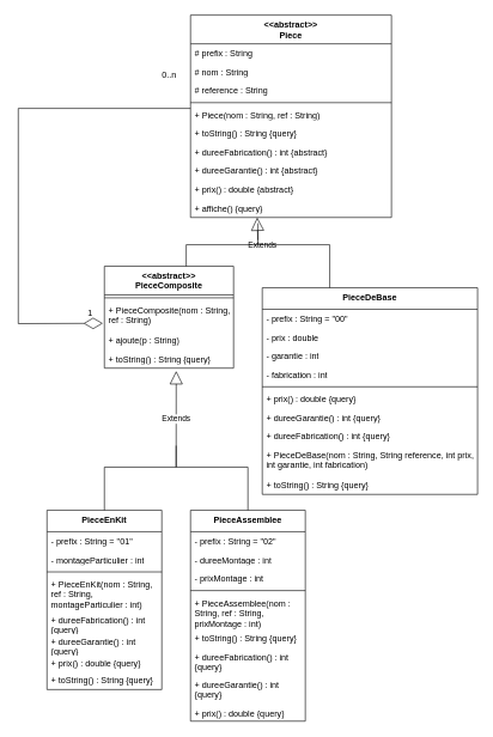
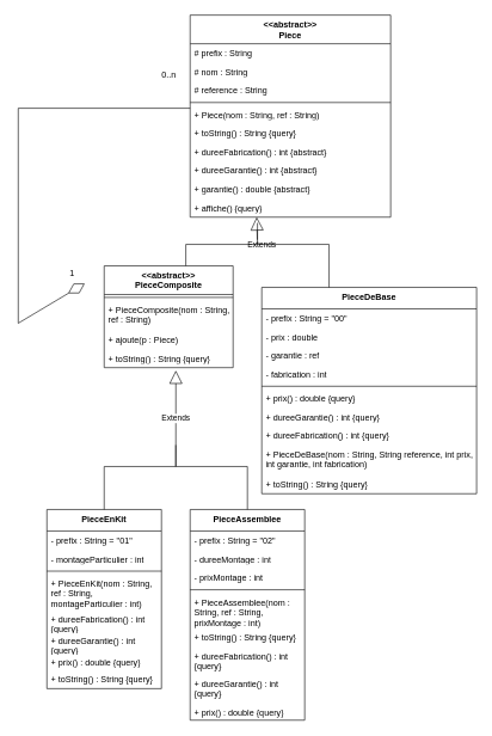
  <mxCell id="0" />
  <mxCell id="1" parent="0" />
  <mxCell id="2" value="PieceDeBase" style="swimlane;fontStyle=1;align=center;verticalAlign=top;childLayout=stackLayout;horizontal=1;startSize=30;horizontalStack=0;resizeParent=1;resizeParentMax=0;resizeLast=0;collapsible=1;marginBottom=0;whiteSpace=wrap;html=1;" vertex="1" parent="1"><mxGeometry x="360" y="400" width="300" height="288" as="geometry" /></mxCell>
  <mxCell id="3" value="- prefix : String = &quot;00&quot;" style="text;strokeColor=none;fillColor=none;align=left;verticalAlign=top;spacingLeft=4;spacingRight=4;overflow=hidden;rotatable=0;points=[[0,0.5],[1,0.5]];portConstraint=eastwest;whiteSpace=wrap;html=1;" vertex="1" parent="2"><mxGeometry y="30" width="300" height="26" as="geometry" /></mxCell>
  <mxCell id="4" value="- prix : double" style="text;strokeColor=none;fillColor=none;align=left;verticalAlign=top;spacingLeft=4;spacingRight=4;overflow=hidden;rotatable=0;points=[[0,0.5],[1,0.5]];portConstraint=eastwest;whiteSpace=wrap;html=1;" vertex="1" parent="2"><mxGeometry y="56" width="300" height="26" as="geometry" /></mxCell>
- <mxCell id="5" value="- garantie : int" style="text;strokeColor=none;fillColor=none;align=left;verticalAlign=top;spacingLeft=4;spacingRight=4;overflow=hidden;rotatable=0;points=[[0,0.5],[1,0.5]];portConstraint=eastwest;whiteSpace=wrap;html=1;" vertex="1" parent="2"><mxGeometry y="82" width="300" height="26" as="geometry" /></mxCell>
+ <mxCell id="5" value="- garantie : ref" style="text;strokeColor=none;fillColor=none;align=left;verticalAlign=top;spacingLeft=4;spacingRight=4;overflow=hidden;rotatable=0;points=[[0,0.5],[1,0.5]];portConstraint=eastwest;whiteSpace=wrap;html=1;" vertex="1" parent="2"><mxGeometry y="82" width="300" height="26" as="geometry" /></mxCell>
  <mxCell id="6" value="- fabrication : int" style="text;strokeColor=none;fillColor=none;align=left;verticalAlign=top;spacingLeft=4;spacingRight=4;overflow=hidden;rotatable=0;points=[[0,0.5],[1,0.5]];portConstraint=eastwest;whiteSpace=wrap;html=1;" vertex="1" parent="2"><mxGeometry y="108" width="300" height="26" as="geometry" /></mxCell>
  <mxCell id="7" value="" style="line;strokeWidth=1;fillColor=none;align=left;verticalAlign=middle;spacingTop=-1;spacingLeft=3;spacingRight=3;rotatable=0;labelPosition=right;points=[];portConstraint=eastwest;strokeColor=inherit;" vertex="1" parent="2"><mxGeometry y="134" width="300" height="8" as="geometry" /></mxCell>
  <mxCell id="8" value="+ prix() : double {query}" style="text;strokeColor=none;fillColor=none;align=left;verticalAlign=top;spacingLeft=4;spacingRight=4;overflow=hidden;rotatable=0;points=[[0,0.5],[1,0.5]];portConstraint=eastwest;whiteSpace=wrap;html=1;" vertex="1" parent="2"><mxGeometry y="142" width="300" height="26" as="geometry" /></mxCell>
  <mxCell id="9" value="+ dureeGarantie() : int {query}" style="text;strokeColor=none;fillColor=none;align=left;verticalAlign=top;spacingLeft=4;spacingRight=4;overflow=hidden;rotatable=0;points=[[0,0.5],[1,0.5]];portConstraint=eastwest;whiteSpace=wrap;html=1;" vertex="1" parent="2"><mxGeometry y="168" width="300" height="26" as="geometry" /></mxCell>
  <mxCell id="10" value="+ dureeFabrication() : int {query}" style="text;strokeColor=none;fillColor=none;align=left;verticalAlign=top;spacingLeft=4;spacingRight=4;overflow=hidden;rotatable=0;points=[[0,0.5],[1,0.5]];portConstraint=eastwest;whiteSpace=wrap;html=1;" vertex="1" parent="2"><mxGeometry y="194" width="300" height="26" as="geometry" /></mxCell>
  <mxCell id="11" value="+ PieceDeBase(nom : String, String reference, int prix, int garantie, int fabrication) " style="text;strokeColor=none;fillColor=none;align=left;verticalAlign=top;spacingLeft=4;spacingRight=4;overflow=hidden;rotatable=0;points=[[0,0.5],[1,0.5]];portConstraint=eastwest;whiteSpace=wrap;html=1;" vertex="1" parent="2"><mxGeometry y="220" width="300" height="42" as="geometry" /></mxCell>
  <mxCell id="12" value="+ toString() : String {query}" style="text;strokeColor=none;fillColor=none;align=left;verticalAlign=top;spacingLeft=4;spacingRight=4;overflow=hidden;rotatable=0;points=[[0,0.5],[1,0.5]];portConstraint=eastwest;whiteSpace=wrap;html=1;" vertex="1" parent="2"><mxGeometry y="262" width="300" height="26" as="geometry" /></mxCell>
  <mxCell id="13" value="&amp;lt;&amp;lt;abstract&amp;gt;&amp;gt;&lt;br&gt;PieceComposite" style="swimlane;fontStyle=1;align=center;verticalAlign=top;childLayout=stackLayout;horizontal=1;startSize=40;horizontalStack=0;resizeParent=1;resizeParentMax=0;resizeLast=0;collapsible=1;marginBottom=0;whiteSpace=wrap;html=1;" vertex="1" parent="1"><mxGeometry x="140" y="370" width="180" height="142" as="geometry" /></mxCell>
  <mxCell id="14" value="" style="line;strokeWidth=1;fillColor=none;align=left;verticalAlign=middle;spacingTop=-1;spacingLeft=3;spacingRight=3;rotatable=0;labelPosition=right;points=[];portConstraint=eastwest;strokeColor=inherit;" vertex="1" parent="13"><mxGeometry y="40" width="180" height="8" as="geometry" /></mxCell>
  <mxCell id="15" value="+ PieceComposite(nom : String, ref : String) " style="text;strokeColor=none;fillColor=none;align=left;verticalAlign=top;spacingLeft=4;spacingRight=4;overflow=hidden;rotatable=0;points=[[0,0.5],[1,0.5]];portConstraint=eastwest;whiteSpace=wrap;html=1;" vertex="1" parent="13"><mxGeometry y="48" width="180" height="42" as="geometry" /></mxCell>
- <mxCell id="16" value="+ ajoute(p : String)" style="text;strokeColor=none;fillColor=none;align=left;verticalAlign=top;spacingLeft=4;spacingRight=4;overflow=hidden;rotatable=0;points=[[0,0.5],[1,0.5]];portConstraint=eastwest;whiteSpace=wrap;html=1;" vertex="1" parent="13"><mxGeometry y="90" width="180" height="26" as="geometry" /></mxCell>
+ <mxCell id="16" value="+ ajoute(p : Piece)" style="text;strokeColor=none;fillColor=none;align=left;verticalAlign=top;spacingLeft=4;spacingRight=4;overflow=hidden;rotatable=0;points=[[0,0.5],[1,0.5]];portConstraint=eastwest;whiteSpace=wrap;html=1;" vertex="1" parent="13"><mxGeometry y="90" width="180" height="26" as="geometry" /></mxCell>
  <mxCell id="17" value="+ toString() : String {query}" style="text;strokeColor=none;fillColor=none;align=left;verticalAlign=top;spacingLeft=4;spacingRight=4;overflow=hidden;rotatable=0;points=[[0,0.5],[1,0.5]];portConstraint=eastwest;whiteSpace=wrap;html=1;" vertex="1" parent="13"><mxGeometry y="116" width="180" height="26" as="geometry" /></mxCell>
  <mxCell id="18" value="" style="endArrow=diamondThin;endFill=0;endSize=24;html=1;rounded=0;entryX=1.095;entryY=0.986;entryDx=0;entryDy=0;exitX=0;exitY=0.154;exitDx=0;exitDy=0;exitPerimeter=0;entryPerimeter=0;" edge="1" parent="1" source="44" target="19"><mxGeometry width="160" relative="1" as="geometry"><mxPoint x="280" y="610" as="sourcePoint" /><mxPoint x="250" y="630" as="targetPoint" /><Array as="points"><mxPoint x="20" y="150" /><mxPoint x="20" y="450" /></Array></mxGeometry></mxCell>
- <mxCell id="19" value="1" style="text;html=1;align=center;verticalAlign=middle;resizable=0;points=[];autosize=1;strokeColor=none;fillColor=none;" vertex="1" parent="1"><mxGeometry x="105" y="420" width="30" height="30" as="geometry" /></mxCell>
+ <mxCell id="19" value="1" style="text;html=1;align=center;verticalAlign=middle;resizable=0;points=[];autosize=1;strokeColor=none;fillColor=none;" vertex="1" parent="1"><mxGeometry x="80" y="365" width="30" height="30" as="geometry" /></mxCell>
  <mxCell id="20" value="PieceEnKit" style="swimlane;fontStyle=1;align=center;verticalAlign=top;childLayout=stackLayout;horizontal=1;startSize=30;horizontalStack=0;resizeParent=1;resizeParentMax=0;resizeLast=0;collapsible=1;marginBottom=0;whiteSpace=wrap;html=1;" vertex="1" parent="1"><mxGeometry x="60" y="710" width="160" height="250" as="geometry" /></mxCell>
  <mxCell id="21" value="- prefix : String = &quot;01&quot;" style="text;strokeColor=none;fillColor=none;align=left;verticalAlign=top;spacingLeft=4;spacingRight=4;overflow=hidden;rotatable=0;points=[[0,0.5],[1,0.5]];portConstraint=eastwest;whiteSpace=wrap;html=1;" vertex="1" parent="20"><mxGeometry y="30" width="160" height="26" as="geometry" /></mxCell>
  <mxCell id="22" value="- montageParticulier : int" style="text;strokeColor=none;fillColor=none;align=left;verticalAlign=top;spacingLeft=4;spacingRight=4;overflow=hidden;rotatable=0;points=[[0,0.5],[1,0.5]];portConstraint=eastwest;whiteSpace=wrap;html=1;" vertex="1" parent="20"><mxGeometry y="56" width="160" height="26" as="geometry" /></mxCell>
  <mxCell id="23" value="" style="line;strokeWidth=1;fillColor=none;align=left;verticalAlign=middle;spacingTop=-1;spacingLeft=3;spacingRight=3;rotatable=0;labelPosition=right;points=[];portConstraint=eastwest;strokeColor=inherit;" vertex="1" parent="20"><mxGeometry y="82" width="160" height="8" as="geometry" /></mxCell>
  <mxCell id="24" value="+&amp;nbsp;PieceEnKit(nom : String, ref : String, montageParticulier : int) " style="text;strokeColor=none;fillColor=none;align=left;verticalAlign=top;spacingLeft=4;spacingRight=4;overflow=hidden;rotatable=0;points=[[0,0.5],[1,0.5]];portConstraint=eastwest;whiteSpace=wrap;html=1;" vertex="1" parent="20"><mxGeometry y="90" width="160" height="50" as="geometry" /></mxCell>
  <mxCell id="25" value="+ dureeFabrication() : int {query}" style="text;strokeColor=none;fillColor=none;align=left;verticalAlign=top;spacingLeft=4;spacingRight=4;overflow=hidden;rotatable=0;points=[[0,0.5],[1,0.5]];portConstraint=eastwest;whiteSpace=wrap;html=1;" vertex="1" parent="20"><mxGeometry y="140" width="160" height="30" as="geometry" /></mxCell>
  <mxCell id="26" value="+ dureeGarantie() : int {query}" style="text;strokeColor=none;fillColor=none;align=left;verticalAlign=top;spacingLeft=4;spacingRight=4;overflow=hidden;rotatable=0;points=[[0,0.5],[1,0.5]];portConstraint=eastwest;whiteSpace=wrap;html=1;" vertex="1" parent="20"><mxGeometry y="170" width="160" height="30" as="geometry" /></mxCell>
  <mxCell id="27" value="+ prix() : double {query}" style="text;strokeColor=none;fillColor=none;align=left;verticalAlign=top;spacingLeft=4;spacingRight=4;overflow=hidden;rotatable=0;points=[[0,0.5],[1,0.5]];portConstraint=eastwest;whiteSpace=wrap;html=1;" vertex="1" parent="20"><mxGeometry y="200" width="160" height="24" as="geometry" /></mxCell>
  <mxCell id="28" value="+ toString() : String {query}" style="text;strokeColor=none;fillColor=none;align=left;verticalAlign=top;spacingLeft=4;spacingRight=4;overflow=hidden;rotatable=0;points=[[0,0.5],[1,0.5]];portConstraint=eastwest;whiteSpace=wrap;html=1;" vertex="1" parent="20"><mxGeometry y="224" width="160" height="26" as="geometry" /></mxCell>
  <mxCell id="29" value="PieceAssemblee" style="swimlane;fontStyle=1;align=center;verticalAlign=top;childLayout=stackLayout;horizontal=1;startSize=30;horizontalStack=0;resizeParent=1;resizeParentMax=0;resizeLast=0;collapsible=1;marginBottom=0;whiteSpace=wrap;html=1;" vertex="1" parent="1"><mxGeometry x="260" y="710" width="160" height="294" as="geometry" /></mxCell>
  <mxCell id="30" value="- prefix : String = &quot;02&quot;" style="text;strokeColor=none;fillColor=none;align=left;verticalAlign=top;spacingLeft=4;spacingRight=4;overflow=hidden;rotatable=0;points=[[0,0.5],[1,0.5]];portConstraint=eastwest;whiteSpace=wrap;html=1;" vertex="1" parent="29"><mxGeometry y="30" width="160" height="26" as="geometry" /></mxCell>
  <mxCell id="31" value="- dureeMontage : int" style="text;strokeColor=none;fillColor=none;align=left;verticalAlign=top;spacingLeft=4;spacingRight=4;overflow=hidden;rotatable=0;points=[[0,0.5],[1,0.5]];portConstraint=eastwest;whiteSpace=wrap;html=1;" vertex="1" parent="29"><mxGeometry y="56" width="160" height="26" as="geometry" /></mxCell>
  <mxCell id="32" value="- prixMontage : int" style="text;strokeColor=none;fillColor=none;align=left;verticalAlign=top;spacingLeft=4;spacingRight=4;overflow=hidden;rotatable=0;points=[[0,0.5],[1,0.5]];portConstraint=eastwest;whiteSpace=wrap;html=1;" vertex="1" parent="29"><mxGeometry y="82" width="160" height="26" as="geometry" /></mxCell>
  <mxCell id="33" value="" style="line;strokeWidth=1;fillColor=none;align=left;verticalAlign=middle;spacingTop=-1;spacingLeft=3;spacingRight=3;rotatable=0;labelPosition=right;points=[];portConstraint=eastwest;strokeColor=inherit;" vertex="1" parent="29"><mxGeometry y="108" width="160" height="8" as="geometry" /></mxCell>
  <mxCell id="34" value="+&amp;nbsp;PieceAssemblee(nom : String, ref : String, prixMontage : int) " style="text;strokeColor=none;fillColor=none;align=left;verticalAlign=top;spacingLeft=4;spacingRight=4;overflow=hidden;rotatable=0;points=[[0,0.5],[1,0.5]];portConstraint=eastwest;whiteSpace=wrap;html=1;" vertex="1" parent="29"><mxGeometry y="116" width="160" height="50" as="geometry" /></mxCell>
  <mxCell id="35" value="+ toString() : String {query}" style="text;strokeColor=none;fillColor=none;align=left;verticalAlign=top;spacingLeft=4;spacingRight=4;overflow=hidden;rotatable=0;points=[[0,0.5],[1,0.5]];portConstraint=eastwest;whiteSpace=wrap;html=1;" vertex="1" parent="29"><mxGeometry y="166" width="160" height="26" as="geometry" /></mxCell>
  <mxCell id="36" value="+ dureeFabrication() : int {query}" style="text;strokeColor=none;fillColor=none;align=left;verticalAlign=top;spacingLeft=4;spacingRight=4;overflow=hidden;rotatable=0;points=[[0,0.5],[1,0.5]];portConstraint=eastwest;whiteSpace=wrap;html=1;" vertex="1" parent="29"><mxGeometry y="192" width="160" height="38" as="geometry" /></mxCell>
  <mxCell id="37" value="+ dureeGarantie() : int {query}" style="text;strokeColor=none;fillColor=none;align=left;verticalAlign=top;spacingLeft=4;spacingRight=4;overflow=hidden;rotatable=0;points=[[0,0.5],[1,0.5]];portConstraint=eastwest;whiteSpace=wrap;html=1;" vertex="1" parent="29"><mxGeometry y="230" width="160" height="40" as="geometry" /></mxCell>
  <mxCell id="38" value="+ prix() : double {query}" style="text;strokeColor=none;fillColor=none;align=left;verticalAlign=top;spacingLeft=4;spacingRight=4;overflow=hidden;rotatable=0;points=[[0,0.5],[1,0.5]];portConstraint=eastwest;whiteSpace=wrap;html=1;" vertex="1" parent="29"><mxGeometry y="270" width="160" height="24" as="geometry" /></mxCell>
  <mxCell id="39" value="&amp;lt;&amp;lt;abstract&amp;gt;&amp;gt;&lt;br&gt;Piece" style="swimlane;fontStyle=1;align=center;verticalAlign=top;childLayout=stackLayout;horizontal=1;startSize=40;horizontalStack=0;resizeParent=1;resizeParentMax=0;resizeLast=0;collapsible=1;marginBottom=0;whiteSpace=wrap;html=1;" vertex="1" parent="1"><mxGeometry x="260" y="20" width="280" height="282" as="geometry" /></mxCell>
  <mxCell id="40" value="# prefix : String" style="text;strokeColor=none;fillColor=none;align=left;verticalAlign=top;spacingLeft=4;spacingRight=4;overflow=hidden;rotatable=0;points=[[0,0.5],[1,0.5]];portConstraint=eastwest;whiteSpace=wrap;html=1;" vertex="1" parent="39"><mxGeometry y="40" width="280" height="26" as="geometry" /></mxCell>
  <mxCell id="41" value="# nom : String" style="text;strokeColor=none;fillColor=none;align=left;verticalAlign=top;spacingLeft=4;spacingRight=4;overflow=hidden;rotatable=0;points=[[0,0.5],[1,0.5]];portConstraint=eastwest;whiteSpace=wrap;html=1;" vertex="1" parent="39"><mxGeometry y="66" width="280" height="26" as="geometry" /></mxCell>
  <mxCell id="42" value="# reference : String" style="text;strokeColor=none;fillColor=none;align=left;verticalAlign=top;spacingLeft=4;spacingRight=4;overflow=hidden;rotatable=0;points=[[0,0.5],[1,0.5]];portConstraint=eastwest;whiteSpace=wrap;html=1;" vertex="1" parent="39"><mxGeometry y="92" width="280" height="26" as="geometry" /></mxCell>
  <mxCell id="43" value="" style="line;strokeWidth=1;fillColor=none;align=left;verticalAlign=middle;spacingTop=-1;spacingLeft=3;spacingRight=3;rotatable=0;labelPosition=right;points=[];portConstraint=eastwest;strokeColor=inherit;" vertex="1" parent="39"><mxGeometry y="118" width="280" height="8" as="geometry" /></mxCell>
  <mxCell id="44" value="+ Piece(nom : String, ref : String) " style="text;strokeColor=none;fillColor=none;align=left;verticalAlign=top;spacingLeft=4;spacingRight=4;overflow=hidden;rotatable=0;points=[[0,0.5],[1,0.5]];portConstraint=eastwest;whiteSpace=wrap;html=1;" vertex="1" parent="39"><mxGeometry y="126" width="280" height="26" as="geometry" /></mxCell>
  <mxCell id="45" value="+ toString() : String {query}" style="text;strokeColor=none;fillColor=none;align=left;verticalAlign=top;spacingLeft=4;spacingRight=4;overflow=hidden;rotatable=0;points=[[0,0.5],[1,0.5]];portConstraint=eastwest;whiteSpace=wrap;html=1;" vertex="1" parent="39"><mxGeometry y="152" width="280" height="26" as="geometry" /></mxCell>
  <mxCell id="46" value="+ dureeFabrication() : int {abstract}&amp;nbsp;" style="text;strokeColor=none;fillColor=none;align=left;verticalAlign=top;spacingLeft=4;spacingRight=4;overflow=hidden;rotatable=0;points=[[0,0.5],[1,0.5]];portConstraint=eastwest;whiteSpace=wrap;html=1;" vertex="1" parent="39"><mxGeometry y="178" width="280" height="26" as="geometry" /></mxCell>
  <mxCell id="47" value="+ dureeGarantie() : int {abstract}" style="text;strokeColor=none;fillColor=none;align=left;verticalAlign=top;spacingLeft=4;spacingRight=4;overflow=hidden;rotatable=0;points=[[0,0.5],[1,0.5]];portConstraint=eastwest;whiteSpace=wrap;html=1;" vertex="1" parent="39"><mxGeometry y="204" width="280" height="26" as="geometry" /></mxCell>
- <mxCell id="48" value="+ prix() : double {abstract}" style="text;strokeColor=none;fillColor=none;align=left;verticalAlign=top;spacingLeft=4;spacingRight=4;overflow=hidden;rotatable=0;points=[[0,0.5],[1,0.5]];portConstraint=eastwest;whiteSpace=wrap;html=1;" vertex="1" parent="39"><mxGeometry y="230" width="280" height="26" as="geometry" /></mxCell>
+ <mxCell id="48" value="+ garantie() : double {abstract}" style="text;strokeColor=none;fillColor=none;align=left;verticalAlign=top;spacingLeft=4;spacingRight=4;overflow=hidden;rotatable=0;points=[[0,0.5],[1,0.5]];portConstraint=eastwest;whiteSpace=wrap;html=1;" vertex="1" parent="39"><mxGeometry y="230" width="280" height="26" as="geometry" /></mxCell>
  <mxCell id="49" value="+ affiche() {query}" style="text;strokeColor=none;fillColor=none;align=left;verticalAlign=top;spacingLeft=4;spacingRight=4;overflow=hidden;rotatable=0;points=[[0,0.5],[1,0.5]];portConstraint=eastwest;whiteSpace=wrap;html=1;" vertex="1" parent="39"><mxGeometry y="256" width="280" height="26" as="geometry" /></mxCell>
  <mxCell id="50" value="Extends" style="endArrow=block;endSize=16;endFill=0;html=1;rounded=0;entryX=0.556;entryY=1.154;entryDx=0;entryDy=0;entryPerimeter=0;" edge="1" parent="1" target="17"><mxGeometry width="160" relative="1" as="geometry"><mxPoint x="240" y="650" as="sourcePoint" /><mxPoint x="240" y="600" as="targetPoint" /><Array as="points" /></mxGeometry></mxCell>
  <mxCell id="51" value="" style="endArrow=none;html=1;rounded=0;exitX=0.5;exitY=0;exitDx=0;exitDy=0;" edge="1" parent="1" source="20"><mxGeometry width="50" height="50" relative="1" as="geometry"><mxPoint x="140" y="656" as="sourcePoint" /><mxPoint x="240" y="620" as="targetPoint" /><Array as="points"><mxPoint x="140" y="650" /><mxPoint x="240" y="650" /></Array></mxGeometry></mxCell>
  <mxCell id="52" value="" style="endArrow=none;html=1;rounded=0;exitX=0.5;exitY=0;exitDx=0;exitDy=0;" edge="1" parent="1" source="29"><mxGeometry width="50" height="50" relative="1" as="geometry"><mxPoint x="340" y="656" as="sourcePoint" /><mxPoint x="240" y="650" as="targetPoint" /><Array as="points"><mxPoint x="340" y="650" /></Array></mxGeometry></mxCell>
  <mxCell id="53" value="Extends" style="endArrow=block;endSize=16;endFill=0;html=1;rounded=0;entryX=0.332;entryY=1;entryDx=0;entryDy=0;entryPerimeter=0;" edge="1" parent="1" target="49"><mxGeometry x="-1" y="-6" width="160" relative="1" as="geometry"><mxPoint x="354" y="340" as="sourcePoint" /><mxPoint x="354" y="300" as="targetPoint" /><Array as="points" /><mxPoint as="offset" /></mxGeometry></mxCell>
  <mxCell id="54" value="" style="endArrow=none;html=1;rounded=0;" edge="1" parent="1"><mxGeometry width="50" height="50" relative="1" as="geometry"><mxPoint x="254" y="370" as="sourcePoint" /><mxPoint x="354" y="310" as="targetPoint" /><Array as="points"><mxPoint x="254" y="340" /><mxPoint x="354" y="340" /></Array></mxGeometry></mxCell>
  <mxCell id="55" value="" style="endArrow=none;html=1;rounded=0;exitX=0.5;exitY=0;exitDx=0;exitDy=0;" edge="1" parent="1"><mxGeometry width="50" height="50" relative="1" as="geometry"><mxPoint x="454" y="400" as="sourcePoint" /><mxPoint x="354" y="340" as="targetPoint" /><Array as="points"><mxPoint x="454" y="340" /></Array></mxGeometry></mxCell>
  <mxCell id="56" value="0..n" style="text;html=1;align=center;verticalAlign=middle;resizable=0;points=[];autosize=1;strokeColor=none;fillColor=none;" vertex="1" parent="1"><mxGeometry x="210" y="88" width="40" height="30" as="geometry" /></mxCell>
